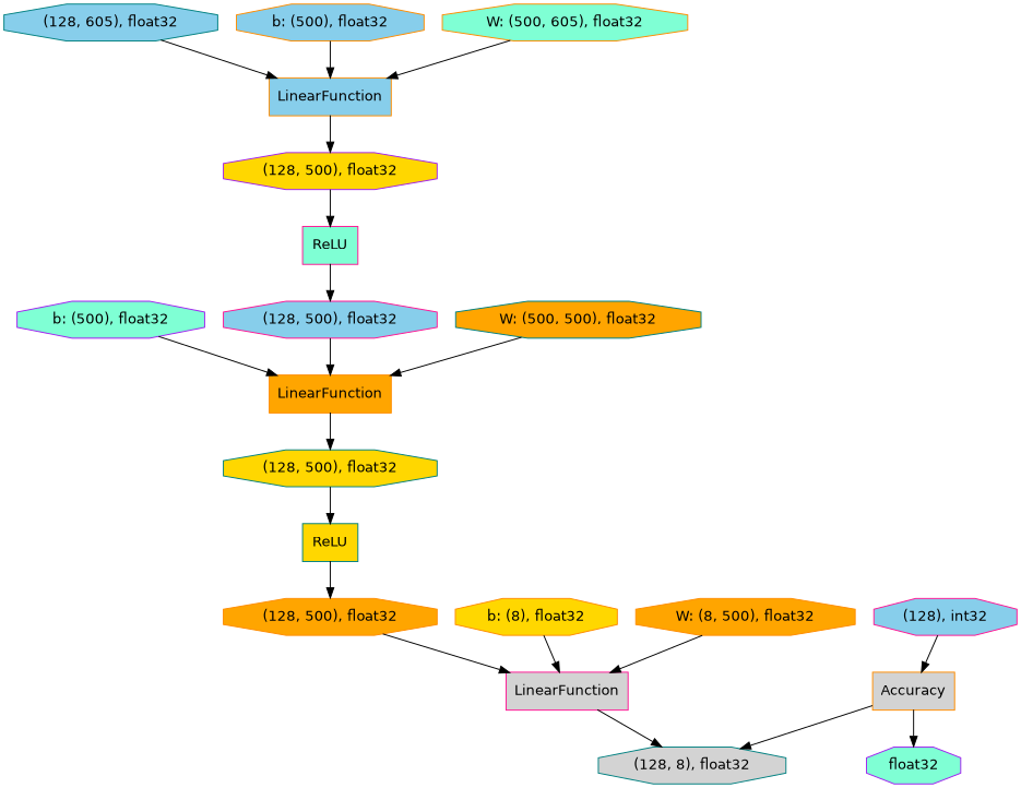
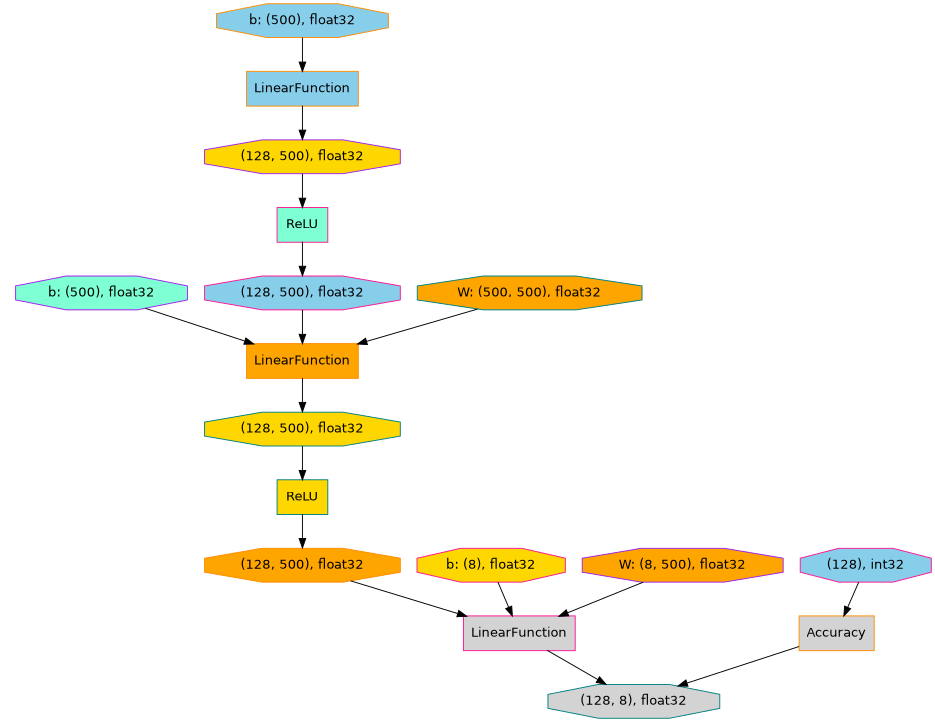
  digraph {
    fontname="DejaVu Sans"
    rankdir=TB
    node [color=darkorange fillcolor=skyblue fontname="DejaVu Sans" shape=octagon style=filled]
    edge [fontname="DejaVu Sans"]
    n1 [fillcolor=lightgrey label=Accuracy shape=record]
-   n2 [color=purple fillcolor=aquamarine label=float32]
    n3 [color=teal fillcolor=lightgrey label="(128, 8), float32"]
    n4 [fillcolor=orange label=LinearFunction shape=record]
    n5 [color=teal fillcolor=gold label="(128, 500), float32"]
    n6 [color=teal fillcolor=gold label=ReLU shape=record]
-   n7 [color=teal label="(128, 605), float32"]
    n8 [label=LinearFunction shape=record]
    n9 [color=purple fillcolor=gold label="(128, 500), float32"]
    n10 [color=purple fillcolor=aquamarine label="b: (500), float32"]
    n11 [label="b: (500), float32"]
    n12 [color=deeppink label="(128, 500), float32"]
    n13 [color=deeppink fillcolor=aquamarine label=ReLU shape=record]
    n14 [fillcolor=orange label="(128, 500), float32"]
    n15 [color=deeppink fillcolor=lightgrey label=LinearFunction shape=record]
-   n16 [fillcolor=gold label="b: (8), float32"]
+   n16 [color=deeppink fillcolor=gold label="b: (8), float32"]
    n17 [color=teal fillcolor=orange label="W: (500, 500), float32"]
-   n18 [fillcolor=aquamarine label="W: (500, 605), float32"]
-   n19 [fillcolor=orange label="W: (8, 500), float32"]
+   n19 [color=purple fillcolor=orange label="W: (8, 500), float32"]
    n20 [color=deeppink label="(128), int32"]
-   n1 -> n2
    n1 -> n3
    n4 -> n5
    n5 -> n6
    n6 -> n14
-   n7 -> n8
    n8 -> n9
    n9 -> n13
    n10 -> n4
    n11 -> n8
    n12 -> n4
    n13 -> n12
    n14 -> n15
    n15 -> n3
    n16 -> n15
    n17 -> n4
-   n18 -> n8
    n19 -> n15
    n20 -> n1
  }
